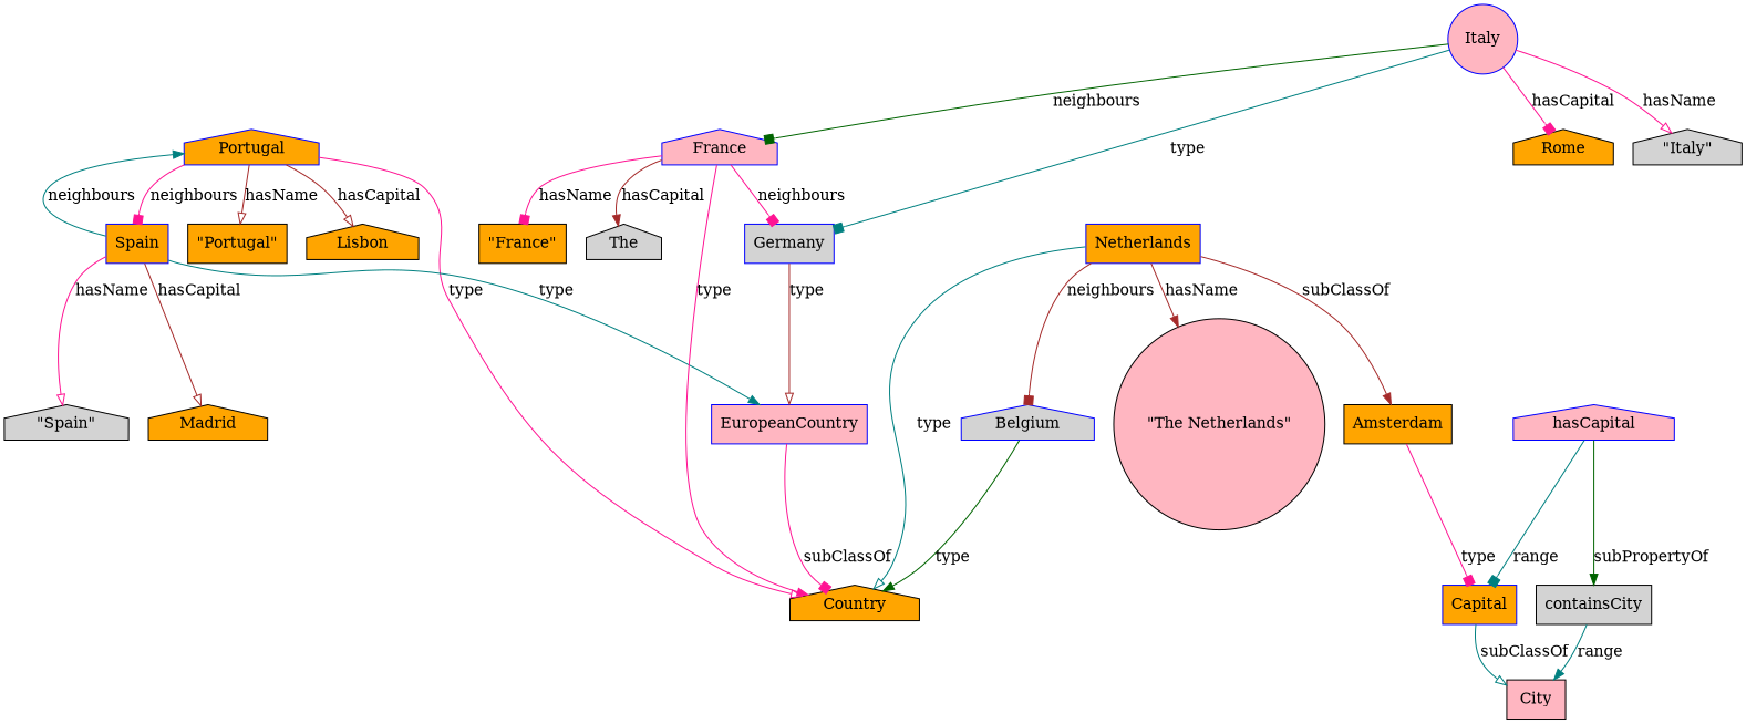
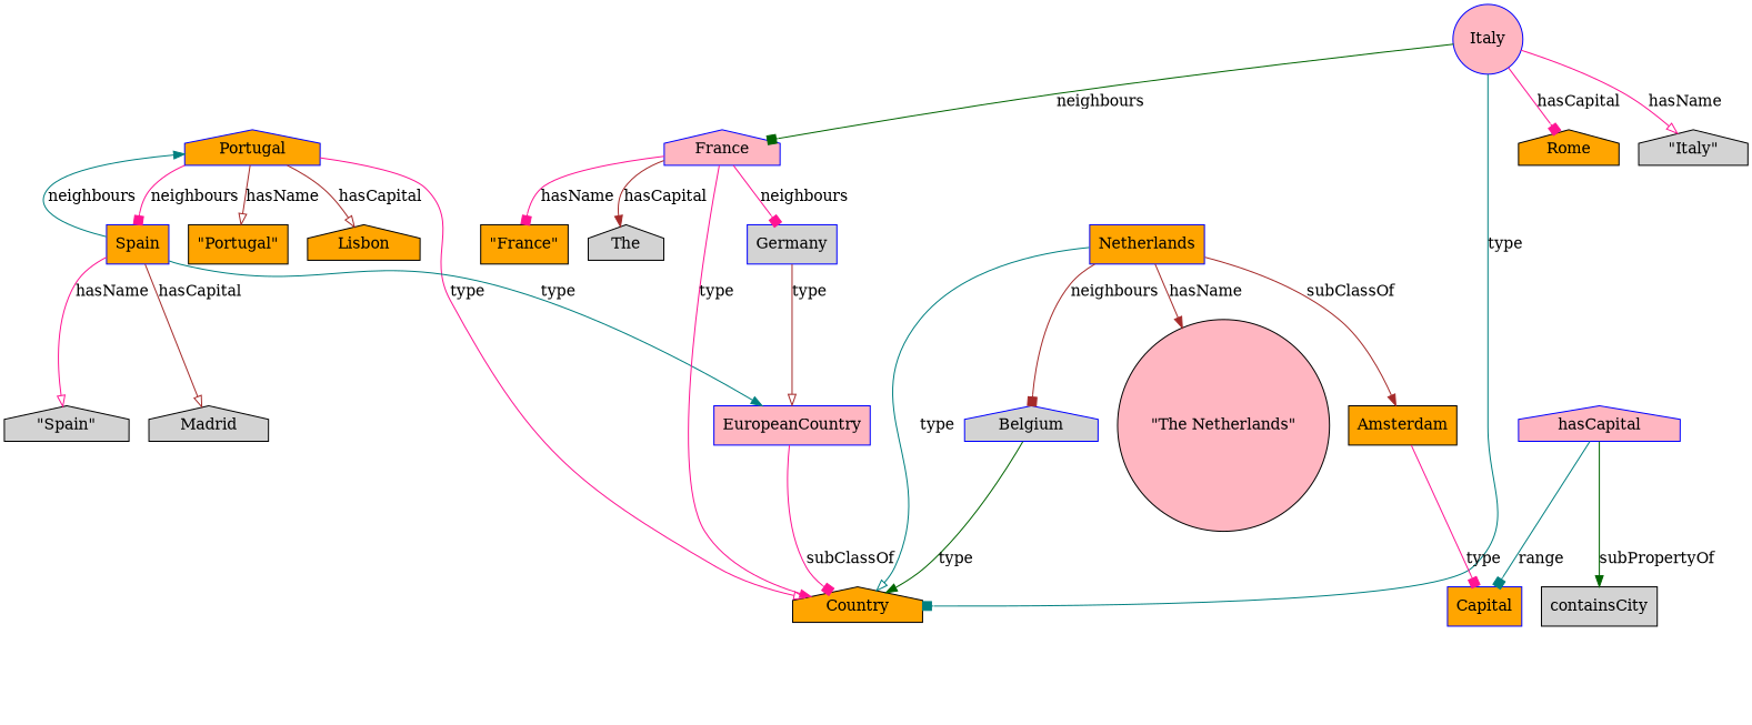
  strict digraph {
    node [fillcolor=orange shape=house style=filled]
    edge [arrowhead=box color=deeppink]
    "\"Portugal\"" [shape=box]
    Portugal [color=blue]
    Spain [color=blue shape=box]
    Country
    Lisbon
-   Madrid
+   Madrid [fillcolor=lightgrey]
    "\"Spain\"" [fillcolor=lightgrey]
    EuropeanCountry [color=blue fillcolor=lightpink shape=box]
    France [color=blue fillcolor=lightpink]
    Germany [color=blue fillcolor=lightgrey shape=box]
    n11 [fillcolor=lightgrey label=The]
    "\"France\"" [shape=box]
    Capital [color=blue shape=box]
-   City [fillcolor=lightpink shape=box]
    containsCity [color=black fillcolor=lightgrey shape=box]
    Italy [color=blue fillcolor=lightpink shape=circle]
    Rome
    "\"Italy\"" [fillcolor=lightgrey]
    Netherlands [color=blue shape=box]
    Belgium [color=blue fillcolor=lightgrey]
    Amsterdam [color=black shape=box]
    "\"The Netherlands\"" [fillcolor=lightpink shape=circle]
    hasCapital [color=blue fillcolor=lightpink]
    Portugal -> "\"Portugal\"" [arrowhead=onormal color=brown label=hasName]
    Portugal -> Spain [label=neighbours]
    Portugal -> Country [arrowhead=onormal label=type]
    Portugal -> Lisbon [arrowhead=onormal color=brown label=hasCapital]
    Spain -> Portugal [arrowhead=normal color=teal label=neighbours]
    Spain -> Madrid [arrowhead=onormal color=brown label=hasCapital]
    Spain -> "\"Spain\"" [arrowhead=onormal label=hasName]
    Spain -> EuropeanCountry [arrowhead=normal color=teal label=type]
    EuropeanCountry -> Country [label=subClassOf]
    France -> Country [arrowhead=normal label=type]
    France -> Germany [label=neighbours]
    France -> n11 [arrowhead=normal color=brown label=hasCapital]
    France -> "\"France\"" [label=hasName]
    Germany -> EuropeanCountry [arrowhead=onormal color=brown label=type]
-   Capital -> City [arrowhead=onormal color=teal label=subClassOf]
-   containsCity -> City [arrowhead=normal color=teal label=range]
-   Italy -> Germany [color=teal label=type]
+   Italy -> Country [color=teal label=type]
    Italy -> France [color=darkgreen label=neighbours]
    Italy -> Rome [label=hasCapital]
    Italy -> "\"Italy\"" [arrowhead=onormal label=hasName]
    Netherlands -> Country [arrowhead=onormal color=teal label=type]
    Netherlands -> Belgium [color=brown label=neighbours]
    Netherlands -> Amsterdam [arrowhead=normal color=brown label=subClassOf]
    Netherlands -> "\"The Netherlands\"" [arrowhead=normal color=brown label=hasName]
    Belgium -> Country [arrowhead=normal color=darkgreen label=type]
    Amsterdam -> Capital [label=type]
    hasCapital -> Capital [color=teal label=range]
    hasCapital -> containsCity [arrowhead=normal color=darkgreen label=subPropertyOf]
  }
